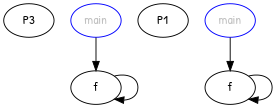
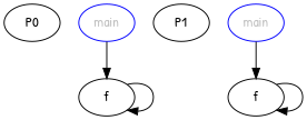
  digraph {
    fontname="Patrick Hand"
    node [color=black fontname="Patrick Hand" fillcolor=white shape=ellipse style=filled]
    edge [fontname="Patrick Hand"]
-   n1 [label=P3 fillcolor="" shape="" style=""]
+   n1 [label=P0 fillcolor="" shape="" style=""]
    n2 [color=blue fontcolor=grey label=main]
    n3 [fontcolor=black label=f]
    n4 [label=P1 fillcolor="" shape="" style=""]
    n5 [color=blue fontcolor=grey label=main]
    n6 [fontcolor=black label=f]
    subgraph sub_1 {
      n1
      n2
      n3
    }
    subgraph sub_2 {
      n4
      n5
      n6
    }
    n2 -> n3
    n3 -> n3
    n5 -> n6
    n6 -> n6
  }
